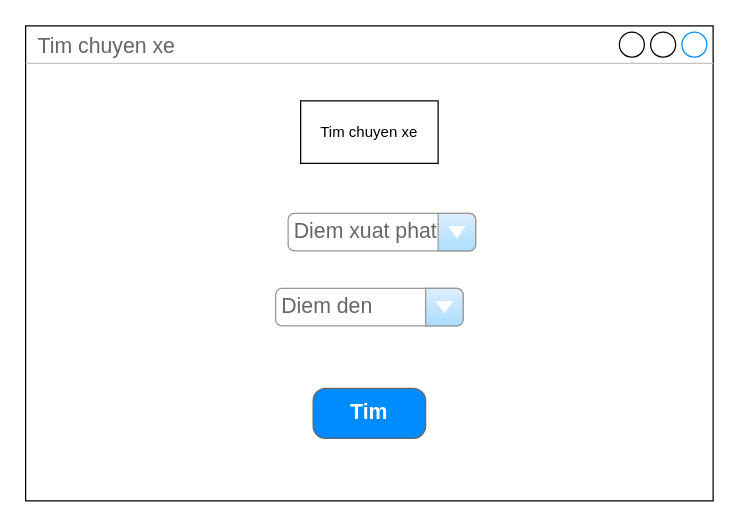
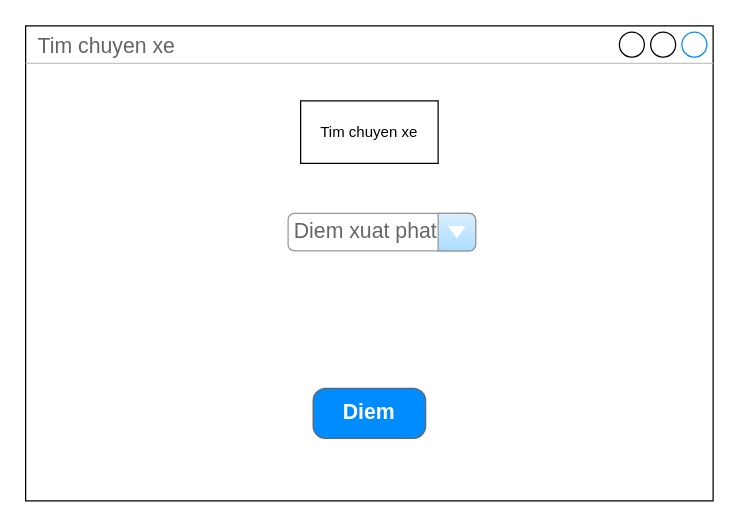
  <mxCell id="0" />
  <mxCell id="1" parent="0" />
  <mxCell id="2" value="Tim chuyen xe" style="strokeWidth=1;shadow=0;dashed=0;align=center;html=1;shape=mxgraph.mockup.containers.window;align=left;verticalAlign=top;spacingLeft=8;strokeColor2=#008cff;strokeColor3=#c4c4c4;fontColor=#666666;mainText=;fontSize=17;labelBackgroundColor=none;whiteSpace=wrap;rounded=1;" parent="1" vertex="1"><mxGeometry x="20" y="20" width="550" height="380" as="geometry" /></mxCell>
  <mxCell id="3" value="Diem xuat phat" style="strokeWidth=1;shadow=0;dashed=0;align=center;html=1;shape=mxgraph.mockup.forms.comboBox;strokeColor=#999999;fillColor=#ddeeff;align=left;fillColor2=#aaddff;mainText=;fontColor=#666666;fontSize=17;spacingLeft=3;rounded=1;" parent="1" vertex="1"><mxGeometry x="230" y="170" width="150" height="30" as="geometry" /></mxCell>
- <mxCell id="4" value="Diem den" style="strokeWidth=1;shadow=0;dashed=0;align=center;html=1;shape=mxgraph.mockup.forms.comboBox;strokeColor=#999999;fillColor=#ddeeff;align=left;fillColor2=#aaddff;mainText=;fontColor=#666666;fontSize=17;spacingLeft=3;rounded=1;" parent="1" vertex="1"><mxGeometry x="220" y="230" width="150" height="30" as="geometry" /></mxCell>
- <mxCell id="5" value="Tim" style="strokeWidth=1;shadow=0;dashed=0;align=center;html=1;shape=mxgraph.mockup.buttons.button;strokeColor=#666666;fontColor=#ffffff;mainText=;buttonStyle=round;fontSize=17;fontStyle=1;fillColor=#008cff;whiteSpace=wrap;rounded=1;" parent="1" vertex="1"><mxGeometry x="250" y="310" width="90" height="40" as="geometry" /></mxCell>
+ <mxCell id="5" value="Diem" style="strokeWidth=1;shadow=0;dashed=0;align=center;html=1;shape=mxgraph.mockup.buttons.button;strokeColor=#666666;fontColor=#ffffff;mainText=;buttonStyle=round;fontSize=17;fontStyle=1;fillColor=#008cff;whiteSpace=wrap;rounded=1;" parent="1" vertex="1"><mxGeometry x="250" y="310" width="90" height="40" as="geometry" /></mxCell>
  <mxCell id="6" value="Tim chuyen xe" style="html=1;whiteSpace=wrap;" vertex="1" parent="1"><mxGeometry x="240" y="80" width="110" height="50" as="geometry" /></mxCell>
